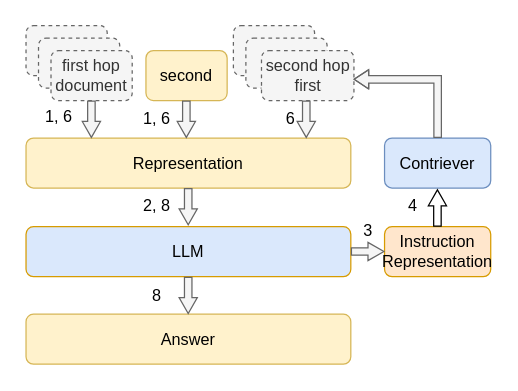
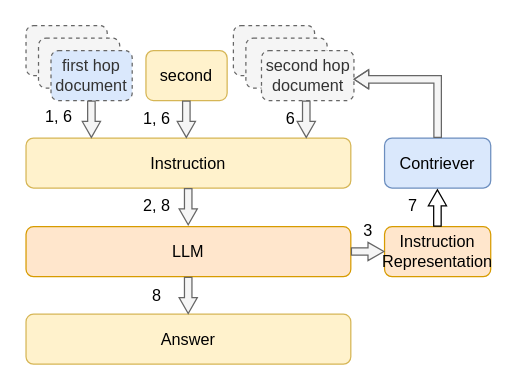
  <mxCell id="0" />
  <mxCell id="1" parent="0" />
  <mxCell id="2" value="&lt;span style=&quot;color: rgba(0, 0, 0, 0); font-family: monospace; text-align: start; text-wrap-mode: nowrap;&quot;&gt;f&lt;/span&gt;" style="rounded=1;whiteSpace=wrap;html=1;dashed=1;fillColor=#f5f5f5;fontColor=#333333;strokeColor=#666666;fontSize=13;" vertex="1" parent="1"><mxGeometry x="20" y="20" width="65" height="40" as="geometry" /></mxCell>
  <mxCell id="3" value="" style="rounded=1;whiteSpace=wrap;html=1;dashed=1;fillColor=#f5f5f5;fontColor=#333333;strokeColor=#666666;fontSize=13;" vertex="1" parent="1"><mxGeometry x="30" y="30" width="65" height="40" as="geometry" /></mxCell>
- <mxCell id="4" value="first hop&lt;div&gt;document&lt;/div&gt;" style="rounded=1;whiteSpace=wrap;html=1;dashed=1;fillColor=#f5f5f5;fontColor=#333333;strokeColor=#666666;fontSize=13;" vertex="1" parent="1"><mxGeometry x="40" y="40" width="65" height="40" as="geometry" /></mxCell>
+ <mxCell id="4" value="first hop&lt;div&gt;document&lt;/div&gt;" style="rounded=1;whiteSpace=wrap;html=1;dashed=1;fillColor=#dae8fc;fontColor=#333333;strokeColor=#666666;fontSize=13;" vertex="1" parent="1"><mxGeometry x="40" y="40" width="65" height="40" as="geometry" /></mxCell>
  <mxCell id="5" value="second" style="rounded=1;whiteSpace=wrap;html=1;fillColor=#fff2cc;strokeColor=#d6b656;fontSize=13;" vertex="1" parent="1"><mxGeometry x="116" y="40" width="65" height="40" as="geometry" /></mxCell>
- <mxCell id="6" value="LLM" style="rounded=1;whiteSpace=wrap;html=1;fillColor=#dae8fc;strokeColor=#d79b00;fontSize=13;" vertex="1" parent="1"><mxGeometry x="20" y="181" width="260" height="40" as="geometry" /></mxCell>
- <mxCell id="7" value="Representation" style="rounded=1;whiteSpace=wrap;html=1;fillColor=#fff2cc;strokeColor=#d6b656;fontSize=13;" vertex="1" parent="1"><mxGeometry x="20" y="110" width="260" height="40" as="geometry" /></mxCell>
+ <mxCell id="6" value="LLM" style="rounded=1;whiteSpace=wrap;html=1;fillColor=#ffe6cc;strokeColor=#d79b00;fontSize=13;" vertex="1" parent="1"><mxGeometry x="20" y="181" width="260" height="40" as="geometry" /></mxCell>
+ <mxCell id="7" value="Instruction" style="rounded=1;whiteSpace=wrap;html=1;fillColor=#fff2cc;strokeColor=#d6b656;fontSize=13;" vertex="1" parent="1"><mxGeometry x="20" y="110" width="260" height="40" as="geometry" /></mxCell>
  <mxCell id="8" value="Instruction&lt;div&gt;Representation&lt;/div&gt;" style="rounded=1;whiteSpace=wrap;html=1;fillColor=#ffe6cc;strokeColor=#d79b00;fontSize=13;" vertex="1" parent="1"><mxGeometry x="307" y="181" width="85" height="40" as="geometry" /></mxCell>
  <mxCell id="9" value="Contriever" style="rounded=1;whiteSpace=wrap;html=1;fillColor=#dae8fc;strokeColor=#6c8ebf;fontSize=13;" vertex="1" parent="1"><mxGeometry x="307" y="110" width="85" height="40" as="geometry" /></mxCell>
  <mxCell id="10" value="&lt;span style=&quot;color: rgba(0, 0, 0, 0); font-family: monospace; text-align: start; text-wrap-mode: nowrap;&quot;&gt;f&lt;/span&gt;" style="rounded=1;whiteSpace=wrap;html=1;dashed=1;fillColor=#f5f5f5;fontColor=#333333;strokeColor=#666666;fontSize=13;" vertex="1" parent="1"><mxGeometry x="186" y="20" width="65" height="40" as="geometry" /></mxCell>
  <mxCell id="11" value="" style="rounded=1;whiteSpace=wrap;html=1;dashed=1;fillColor=#f5f5f5;fontColor=#333333;strokeColor=#666666;fontSize=13;" vertex="1" parent="1"><mxGeometry x="196" y="30" width="65" height="40" as="geometry" /></mxCell>
- <mxCell id="12" value="second hop&lt;div&gt;first&lt;/div&gt;" style="rounded=1;whiteSpace=wrap;html=1;dashed=1;fillColor=#f5f5f5;fontColor=#333333;strokeColor=#666666;fontSize=13;" vertex="1" parent="1"><mxGeometry x="208.5" y="40" width="74" height="40" as="geometry" /></mxCell>
+ <mxCell id="12" value="second hop&lt;div&gt;document&lt;/div&gt;" style="rounded=1;whiteSpace=wrap;html=1;dashed=1;fillColor=#f5f5f5;fontColor=#333333;strokeColor=#666666;fontSize=13;" vertex="1" parent="1"><mxGeometry x="208.5" y="40" width="74" height="40" as="geometry" /></mxCell>
  <mxCell id="13" style="edgeStyle=orthogonalEdgeStyle;rounded=0;orthogonalLoop=1;jettySize=auto;html=1;entryX=0.995;entryY=0.575;entryDx=0;entryDy=0;entryPerimeter=0;exitX=0.5;exitY=0;exitDx=0;exitDy=0;shape=flexArrow;endSize=3.553;width=6;endWidth=8.333;fillColor=#f5f5f5;strokeColor=#666666;fontSize=13;" edge="1" parent="1" source="9" target="12"><mxGeometry relative="1" as="geometry" /></mxCell>
  <mxCell id="14" value="Answer" style="rounded=1;whiteSpace=wrap;html=1;fillColor=#fff2cc;strokeColor=#d6b656;fontSize=13;" vertex="1" parent="1"><mxGeometry x="20" y="251" width="260" height="40" as="geometry" /></mxCell>
  <mxCell id="15" style="edgeStyle=orthogonalEdgeStyle;rounded=0;orthogonalLoop=1;jettySize=auto;html=1;entryX=0.201;entryY=-0.008;entryDx=0;entryDy=0;entryPerimeter=0;shape=flexArrow;width=6;endSize=3.917;endWidth=7.586;fillColor=#f5f5f5;strokeColor=#666666;fontSize=13;" edge="1" parent="1"><mxGeometry relative="1" as="geometry"><mxPoint x="148.33" y="80" as="sourcePoint" /><mxPoint x="148.33" y="110" as="targetPoint" /></mxGeometry></mxCell>
  <mxCell id="16" style="edgeStyle=orthogonalEdgeStyle;rounded=0;orthogonalLoop=1;jettySize=auto;html=1;entryX=0.201;entryY=-0.008;entryDx=0;entryDy=0;entryPerimeter=0;shape=flexArrow;width=6;endSize=3.917;endWidth=7.586;fillColor=#f5f5f5;strokeColor=#666666;fontSize=13;" edge="1" parent="1"><mxGeometry relative="1" as="geometry"><mxPoint x="244.33" y="80" as="sourcePoint" /><mxPoint x="244.33" y="110" as="targetPoint" /></mxGeometry></mxCell>
  <mxCell id="17" style="edgeStyle=orthogonalEdgeStyle;rounded=0;orthogonalLoop=1;jettySize=auto;html=1;entryX=0.201;entryY=-0.008;entryDx=0;entryDy=0;entryPerimeter=0;shape=flexArrow;width=6;endSize=3.917;endWidth=7.586;fillColor=#f5f5f5;strokeColor=#666666;fontSize=13;" edge="1" parent="1"><mxGeometry relative="1" as="geometry"><mxPoint x="72.33" y="80" as="sourcePoint" /><mxPoint x="72.33" y="110" as="targetPoint" /></mxGeometry></mxCell>
  <mxCell id="18" style="edgeStyle=orthogonalEdgeStyle;rounded=0;orthogonalLoop=1;jettySize=auto;html=1;entryX=0.201;entryY=-0.008;entryDx=0;entryDy=0;entryPerimeter=0;shape=flexArrow;width=6;endSize=3.917;endWidth=7.586;fillColor=#f5f5f5;strokeColor=#666666;fontSize=13;" edge="1" parent="1"><mxGeometry relative="1" as="geometry"><mxPoint x="149.83" y="150" as="sourcePoint" /><mxPoint x="149.83" y="180" as="targetPoint" /></mxGeometry></mxCell>
  <mxCell id="19" style="edgeStyle=orthogonalEdgeStyle;rounded=0;orthogonalLoop=1;jettySize=auto;html=1;entryX=0.201;entryY=-0.008;entryDx=0;entryDy=0;entryPerimeter=0;shape=flexArrow;width=6;endSize=3.917;endWidth=7.586;fillColor=#f5f5f5;strokeColor=#666666;fontSize=13;" edge="1" parent="1"><mxGeometry relative="1" as="geometry"><mxPoint x="149.83" y="221" as="sourcePoint" /><mxPoint x="149.83" y="251" as="targetPoint" /></mxGeometry></mxCell>
  <mxCell id="20" style="edgeStyle=orthogonalEdgeStyle;rounded=0;orthogonalLoop=1;jettySize=auto;html=1;entryX=0;entryY=0.5;entryDx=0;entryDy=0;shape=flexArrow;width=6;endSize=3.917;endWidth=7.586;exitX=1;exitY=0.5;exitDx=0;exitDy=0;fillColor=#f5f5f5;strokeColor=#666666;fontSize=13;" edge="1" parent="1"><mxGeometry relative="1" as="geometry"><mxPoint x="280" y="200.83" as="sourcePoint" /><mxPoint x="307" y="200.83" as="targetPoint" /></mxGeometry></mxCell>
  <mxCell id="21" style="edgeStyle=orthogonalEdgeStyle;rounded=0;orthogonalLoop=1;jettySize=auto;html=1;entryX=0.201;entryY=-0.008;entryDx=0;entryDy=0;entryPerimeter=0;shape=flexArrow;width=6;endSize=3.917;endWidth=7.586;fontSize=13;" edge="1" parent="1"><mxGeometry relative="1" as="geometry"><mxPoint x="349.33" y="181" as="sourcePoint" /><mxPoint x="349.33" y="151" as="targetPoint" /><Array as="points"><mxPoint x="350" y="181" /><mxPoint x="350" y="181" /></Array></mxGeometry></mxCell>
  <mxCell id="22" value="1, 6" style="text;html=1;align=center;verticalAlign=middle;whiteSpace=wrap;rounded=0;fontSize=13;" vertex="1" parent="1"><mxGeometry x="30" y="83" width="32.5" height="20" as="geometry" /></mxCell>
  <mxCell id="23" value="2, 8" style="text;html=1;align=center;verticalAlign=middle;whiteSpace=wrap;rounded=0;fontSize=13;" vertex="1" parent="1"><mxGeometry x="110" y="154" width="30" height="20" as="geometry" /></mxCell>
  <mxCell id="24" value="3" style="text;html=1;align=center;verticalAlign=middle;whiteSpace=wrap;rounded=0;fontSize=13;" vertex="1" parent="1"><mxGeometry x="284" y="174" width="20" height="20" as="geometry" /></mxCell>
- <mxCell id="25" value="4" style="text;html=1;align=center;verticalAlign=middle;whiteSpace=wrap;rounded=0;fontSize=13;" vertex="1" parent="1"><mxGeometry x="320" y="154" width="20" height="20" as="geometry" /></mxCell>
+ <mxCell id="25" value="7" style="text;html=1;align=center;verticalAlign=middle;whiteSpace=wrap;rounded=0;fontSize=13;" vertex="1" parent="1"><mxGeometry x="320" y="154" width="20" height="20" as="geometry" /></mxCell>
  <mxCell id="26" value="6" style="text;html=1;align=center;verticalAlign=middle;whiteSpace=wrap;rounded=0;fontSize=13;" vertex="1" parent="1"><mxGeometry x="221.5" y="84" width="20" height="20" as="geometry" /></mxCell>
  <mxCell id="27" value="1, 6" style="text;html=1;align=center;verticalAlign=middle;whiteSpace=wrap;rounded=0;fontSize=13;" vertex="1" parent="1"><mxGeometry x="110" y="84" width="30" height="20" as="geometry" /></mxCell>
  <mxCell id="28" value="8" style="text;html=1;align=center;verticalAlign=middle;whiteSpace=wrap;rounded=0;fontSize=13;" vertex="1" parent="1"><mxGeometry x="110" y="226" width="30" height="20" as="geometry" /></mxCell>
